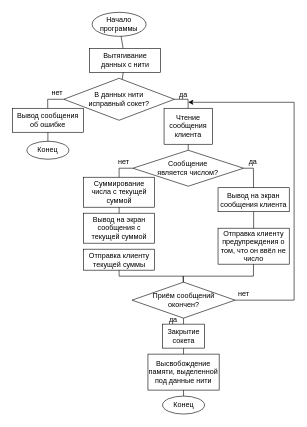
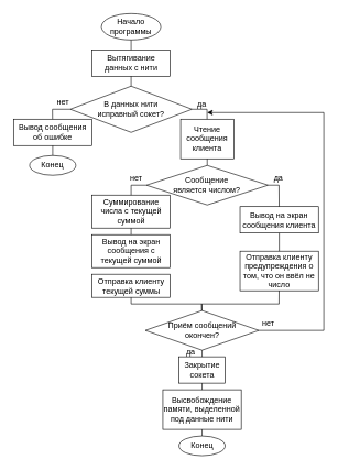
  <mxCell id="0" />
  <mxCell id="1" parent="0" />
  <mxCell id="2" value="&lt;div&gt;Начало&lt;/div&gt;&lt;div&gt;программы&lt;/div&gt;" style="ellipse;whiteSpace=wrap;html=1;" parent="1" vertex="1"><mxGeometry x="153.12" y="20" width="90" height="40" as="geometry" /></mxCell>
- <mxCell id="3" value="&lt;div&gt;Вытягивание&lt;/div&gt;&lt;div&gt;данных с нити&lt;br&gt;&lt;/div&gt;" style="rounded=0;whiteSpace=wrap;html=1;" parent="1" vertex="1"><mxGeometry x="148.75" y="80" width="118.75" height="40" as="geometry" /></mxCell>
+ <mxCell id="3" value="&lt;div&gt;Вытягивание&lt;/div&gt;&lt;div&gt;данных с нити&lt;br&gt;&lt;/div&gt;" style="rounded=0;whiteSpace=wrap;html=1;" parent="1" vertex="1"><mxGeometry x="138.75" y="75" width="118.75" height="40" as="geometry" /></mxCell>
  <mxCell id="4" value="&lt;div&gt;В данных нити&lt;/div&gt;&lt;div&gt;исправный сокет?&lt;/div&gt;" style="rhombus;whiteSpace=wrap;html=1;" parent="1" vertex="1"><mxGeometry x="105.93" y="130" width="184.37" height="70" as="geometry" /></mxCell>
  <mxCell id="5" value="&lt;div&gt;Вывод сообщения&lt;/div&gt;&lt;div&gt;об ошибке&lt;/div&gt;" style="rounded=0;whiteSpace=wrap;html=1;" parent="1" vertex="1"><mxGeometry x="20" y="180" width="118.75" height="40" as="geometry" /></mxCell>
  <mxCell id="6" value="" style="endArrow=none;html=1;rounded=0;" parent="1" source="5" target="4" edge="1"><mxGeometry width="50" height="50" relative="1" as="geometry"><mxPoint x="179.374" y="150.002" as="sourcePoint" /><mxPoint x="109.37" y="165" as="targetPoint" /><Array as="points"><mxPoint x="79" y="165" /></Array></mxGeometry></mxCell>
  <mxCell id="7" value="нет" style="text;html=1;strokeColor=none;fillColor=none;align=center;verticalAlign=middle;whiteSpace=wrap;rounded=0;" parent="1" vertex="1"><mxGeometry x="80" y="140" width="30" height="30" as="geometry" /></mxCell>
  <mxCell id="8" value="Конец" style="ellipse;whiteSpace=wrap;html=1;" parent="1" vertex="1"><mxGeometry x="44.38" y="235" width="70" height="30" as="geometry" /></mxCell>
  <mxCell id="9" value="" style="endArrow=none;html=1;rounded=0;" parent="1" source="8" target="5" edge="1"><mxGeometry width="50" height="50" relative="1" as="geometry"><mxPoint x="89.38" y="175" as="sourcePoint" /><mxPoint x="79.38" y="215" as="targetPoint" /></mxGeometry></mxCell>
  <mxCell id="10" value="&lt;div&gt;Чтение&lt;/div&gt;&lt;div&gt;сообщения&lt;/div&gt;&lt;div&gt;клиента&lt;/div&gt;" style="rounded=0;whiteSpace=wrap;html=1;" parent="1" vertex="1"><mxGeometry x="273.11" y="180" width="80.62" height="60" as="geometry" /></mxCell>
  <mxCell id="11" value="&lt;div&gt;Сообщение&lt;/div&gt;&lt;div&gt;является числом?&lt;/div&gt;" style="rhombus;whiteSpace=wrap;html=1;" parent="1" vertex="1"><mxGeometry x="221.24" y="250" width="184.37" height="60" as="geometry" /></mxCell>
  <mxCell id="12" value="Суммирование числа с текущей суммой" style="rounded=0;whiteSpace=wrap;html=1;" parent="1" vertex="1"><mxGeometry x="138.75" y="295" width="118.75" height="50" as="geometry" /></mxCell>
  <mxCell id="13" value="Вывод на экран сообщения с текущей суммой" style="rounded=0;whiteSpace=wrap;html=1;" parent="1" vertex="1"><mxGeometry x="138.74" y="355" width="118.75" height="50" as="geometry" /></mxCell>
  <mxCell id="14" value="Отправка клиенту текущей суммы" style="rounded=0;whiteSpace=wrap;html=1;" parent="1" vertex="1"><mxGeometry x="138.74" y="415" width="118.75" height="35" as="geometry" /></mxCell>
  <mxCell id="15" value="Вывод на экран сообщения клиента" style="rounded=0;whiteSpace=wrap;html=1;" parent="1" vertex="1"><mxGeometry x="363.12" y="312.5" width="118.75" height="40" as="geometry" /></mxCell>
  <mxCell id="16" value="Отправка клиенту предупреждения о том, что он ввёл не число" style="rounded=0;whiteSpace=wrap;html=1;" parent="1" vertex="1"><mxGeometry x="363.12" y="380" width="118.75" height="60" as="geometry" /></mxCell>
  <mxCell id="17" value="&lt;div&gt;Приём сообщений&lt;/div&gt;&lt;div&gt;окончен?&lt;/div&gt;" style="rhombus;whiteSpace=wrap;html=1;" parent="1" vertex="1"><mxGeometry x="219.67" y="470" width="171.88" height="60" as="geometry" /></mxCell>
  <mxCell id="18" value="Закрытие сокета" style="rounded=0;whiteSpace=wrap;html=1;" parent="1" vertex="1"><mxGeometry x="270.61" y="540" width="70" height="40" as="geometry" /></mxCell>
  <mxCell id="19" value="Высвобождение памяти, выделенной под данные нити" style="rounded=0;whiteSpace=wrap;html=1;" parent="1" vertex="1"><mxGeometry x="246.24" y="590" width="118.75" height="60" as="geometry" /></mxCell>
  <mxCell id="20" value="Конец" style="ellipse;whiteSpace=wrap;html=1;" parent="1" vertex="1"><mxGeometry x="270.61" y="660" width="70" height="30" as="geometry" /></mxCell>
  <mxCell id="21" value="" style="endArrow=none;html=1;rounded=0;" parent="1" source="3" target="2" edge="1"><mxGeometry width="50" height="50" relative="1" as="geometry"><mxPoint x="56.232" y="70" as="sourcePoint" /><mxPoint x="56.23" y="50" as="targetPoint" /></mxGeometry></mxCell>
  <mxCell id="22" value="" style="endArrow=none;html=1;rounded=0;" parent="1" source="4" target="3" edge="1"><mxGeometry width="50" height="50" relative="1" as="geometry"><mxPoint x="208.122" y="85" as="sourcePoint" /><mxPoint x="208.12" y="70" as="targetPoint" /></mxGeometry></mxCell>
  <mxCell id="23" value="да" style="text;html=1;strokeColor=none;fillColor=none;align=center;verticalAlign=middle;whiteSpace=wrap;rounded=0;" parent="1" vertex="1"><mxGeometry x="290.3" y="145" width="30.63" height="25" as="geometry" /></mxCell>
  <mxCell id="24" value="" style="endArrow=none;html=1;rounded=0;" parent="1" source="10" target="4" edge="1"><mxGeometry width="50" height="50" relative="1" as="geometry"><mxPoint x="315.93" y="190" as="sourcePoint" /><mxPoint x="290.3" y="165" as="targetPoint" /><Array as="points"><mxPoint x="313.12" y="165" /></Array></mxGeometry></mxCell>
  <mxCell id="25" value="" style="endArrow=none;html=1;rounded=0;" parent="1" source="11" target="10" edge="1"><mxGeometry width="50" height="50" relative="1" as="geometry"><mxPoint x="208.12" y="140.002" as="sourcePoint" /><mxPoint x="208.122" y="125" as="targetPoint" /></mxGeometry></mxCell>
  <mxCell id="26" value="" style="endArrow=none;html=1;rounded=0;" parent="1" source="12" target="11" edge="1"><mxGeometry width="50" height="50" relative="1" as="geometry"><mxPoint x="190.401" y="290" as="sourcePoint" /><mxPoint x="217.17" y="275" as="targetPoint" /><Array as="points"><mxPoint x="198.12" y="280" /></Array></mxGeometry></mxCell>
  <mxCell id="27" value="нет" style="text;html=1;strokeColor=none;fillColor=none;align=center;verticalAlign=middle;whiteSpace=wrap;rounded=0;" parent="1" vertex="1"><mxGeometry x="191.24" y="260" width="30" height="20" as="geometry" /></mxCell>
  <mxCell id="28" value="" style="endArrow=none;html=1;rounded=0;" parent="1" source="13" target="12" edge="1"><mxGeometry width="50" height="50" relative="1" as="geometry"><mxPoint x="208.12" y="140.002" as="sourcePoint" /><mxPoint x="208.122" y="125" as="targetPoint" /></mxGeometry></mxCell>
  <mxCell id="29" value="" style="endArrow=none;html=1;rounded=0;" parent="1" source="16" target="15" edge="1"><mxGeometry width="50" height="50" relative="1" as="geometry"><mxPoint x="228.12" y="160.002" as="sourcePoint" /><mxPoint x="228.122" y="145" as="targetPoint" /></mxGeometry></mxCell>
  <mxCell id="30" value="" style="endArrow=none;html=1;rounded=0;" parent="1" source="14" target="17" edge="1"><mxGeometry width="50" height="50" relative="1" as="geometry"><mxPoint x="238.12" y="170.002" as="sourcePoint" /><mxPoint x="238.122" y="155" as="targetPoint" /><Array as="points"><mxPoint x="198.12" y="460" /><mxPoint x="305.12" y="460" /></Array></mxGeometry></mxCell>
  <mxCell id="31" value="" style="endArrow=none;html=1;rounded=0;" parent="1" source="17" target="16" edge="1"><mxGeometry width="50" height="50" relative="1" as="geometry"><mxPoint x="248.12" y="180.002" as="sourcePoint" /><mxPoint x="248.122" y="165" as="targetPoint" /><Array as="points"><mxPoint x="305.12" y="460" /><mxPoint x="422.12" y="460" /></Array></mxGeometry></mxCell>
  <mxCell id="32" value="" style="endArrow=none;html=1;rounded=0;" parent="1" source="18" target="17" edge="1"><mxGeometry width="50" height="50" relative="1" as="geometry"><mxPoint x="258.12" y="190.002" as="sourcePoint" /><mxPoint x="258.122" y="175" as="targetPoint" /></mxGeometry></mxCell>
  <mxCell id="33" value="" style="endArrow=none;html=1;rounded=0;" parent="1" source="19" target="18" edge="1"><mxGeometry width="50" height="50" relative="1" as="geometry"><mxPoint x="268.12" y="200.002" as="sourcePoint" /><mxPoint x="268.122" y="185" as="targetPoint" /></mxGeometry></mxCell>
  <mxCell id="34" value="да" style="text;html=1;strokeColor=none;fillColor=none;align=center;verticalAlign=middle;whiteSpace=wrap;rounded=0;" parent="1" vertex="1"><mxGeometry x="405.61" y="257.5" width="30.63" height="25" as="geometry" /></mxCell>
  <mxCell id="35" value="" style="endArrow=none;html=1;rounded=0;" parent="1" source="15" target="11" edge="1"><mxGeometry width="50" height="50" relative="1" as="geometry"><mxPoint x="430.077" y="290" as="sourcePoint" /><mxPoint x="407.18" y="280" as="targetPoint" /><Array as="points"><mxPoint x="422.12" y="280" /></Array></mxGeometry></mxCell>
  <mxCell id="36" value="" style="endArrow=none;html=1;rounded=0;" parent="1" source="20" target="19" edge="1"><mxGeometry width="50" height="50" relative="1" as="geometry"><mxPoint x="89.38" y="245" as="sourcePoint" /><mxPoint x="89.377" y="230" as="targetPoint" /></mxGeometry></mxCell>
  <mxCell id="37" value="" style="endArrow=classic;html=1;rounded=0;entryX=0.75;entryY=1;entryDx=0;entryDy=0;" edge="1" parent="1" source="17" target="23"><mxGeometry width="50" height="50" relative="1" as="geometry"><mxPoint x="400" y="430" as="sourcePoint" /><mxPoint x="310" y="170" as="targetPoint" /><Array as="points"><mxPoint x="490" y="500" /><mxPoint x="490" y="170" /></Array></mxGeometry></mxCell>
  <mxCell id="38" value="нет" style="text;html=1;strokeColor=none;fillColor=none;align=center;verticalAlign=middle;whiteSpace=wrap;rounded=0;" vertex="1" parent="1"><mxGeometry x="391" y="480" width="30" height="20" as="geometry" /></mxCell>
  <mxCell id="39" value="да" style="text;html=1;strokeColor=none;fillColor=none;align=center;verticalAlign=middle;whiteSpace=wrap;rounded=0;" vertex="1" parent="1"><mxGeometry x="273.11" y="520" width="30.63" height="25" as="geometry" /></mxCell>
